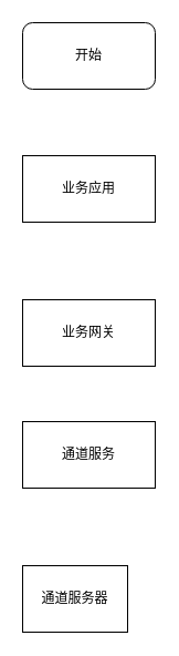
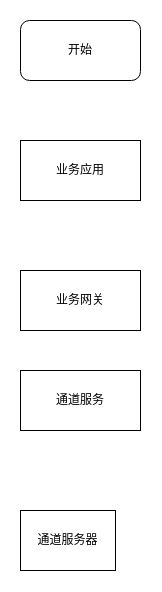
  <mxCell id="0" />
  <mxCell id="1" parent="0" />
  <mxCell id="2" value="&lt;span&gt;开始&lt;/span&gt;" style="rounded=1;whiteSpace=wrap;html=1;" vertex="1" parent="1"><mxGeometry x="20" width="120" height="60" as="geometry" y="20" /></mxCell>
  <mxCell id="3" value="&lt;span&gt;业务应用&lt;/span&gt;" style="rounded=0;whiteSpace=wrap;html=1;" vertex="1" parent="1"><mxGeometry x="20" y="140" width="120" height="60" as="geometry" /></mxCell>
  <mxCell id="4" value="&lt;span&gt;业务网关&lt;/span&gt;" style="rounded=0;whiteSpace=wrap;html=1;" vertex="1" parent="1"><mxGeometry x="20" y="270" width="120" height="60" as="geometry" /></mxCell>
- <mxCell id="5" value="&lt;span&gt;通道服务&lt;/span&gt;" style="rounded=0;whiteSpace=wrap;html=1;" vertex="1" parent="1"><mxGeometry x="20" y="380" width="120" height="60" as="geometry" /></mxCell>
+ <mxCell id="5" value="&lt;span&gt;通道服务&lt;/span&gt;" style="rounded=0;whiteSpace=wrap;html=1;" vertex="1" parent="1"><mxGeometry x="20" y="370" width="120" height="60" as="geometry" /></mxCell>
  <mxCell id="6" value="通道服务器" style="rounded=0;whiteSpace=wrap;html=1;" vertex="1" parent="1"><mxGeometry x="20" y="510" width="95" height="60" as="geometry" /></mxCell>
